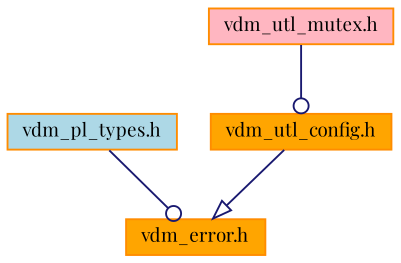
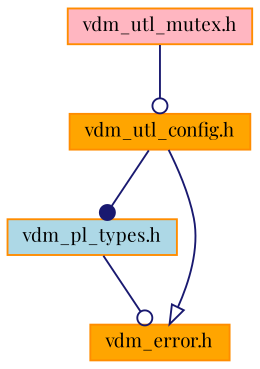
  digraph {
    fontname="Playfair Display"
    node [color=darkorange fillcolor=orange fontname="Playfair Display" fontsize=10 shape=record style=filled]
    edge [arrowhead=odot color=midnightblue fontname="Playfair Display" fontsize=10 labelfontname=FreeSans labelfontsize=10 style=solid]
    n1 [fontcolor=black height=0.2 label="vdm_utl_config.h" width=0.4]
    n2 [fillcolor=lightblue height=0.2 label="vdm_pl_types.h" width=0.4]
    n3 [height=0.2 label="vdm_error.h" width=0.4]
    n4 [fillcolor=lightpink height=0.2 label="vdm_utl_mutex.h" width=0.4]
+   n1 -> n2 [arrowhead=dot]
    n1 -> n3 [arrowhead=onormal]
    n2 -> n3
    n4 -> n1
  }
